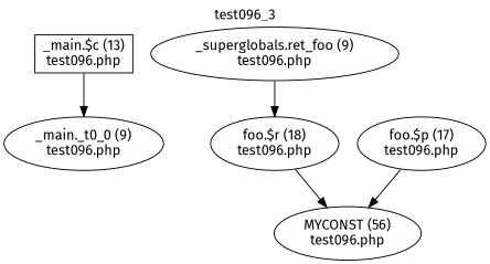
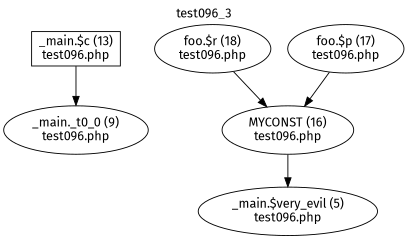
  digraph {
    fontname="Fira Sans"
    label=test096_3
    labelloc=t
    node [fontname="Fira Sans" shape=ellipse]
    edge [fontname="Fira Sans"]
    n1 [label="_main.$c (13)\ntest096.php" shape=box]
    n2 [label="_main._t0_0 (9)\ntest096.php"]
-   n3 [label="_superglobals.ret_foo (9)\ntest096.php"]
    n4 [label="foo.$r (18)\ntest096.php"]
-   n5 [label="MYCONST (56)\ntest096.php"]
+   n5 [label="MYCONST (16)\ntest096.php"]
    n6 [label="foo.$p (17)\ntest096.php"]
+   n7 [label="_main.$very_evil (5)\ntest096.php"]
    n1 -> n2
-   n3 -> n4
    n4 -> n5
+   n5 -> n7
    n6 -> n5
  }
